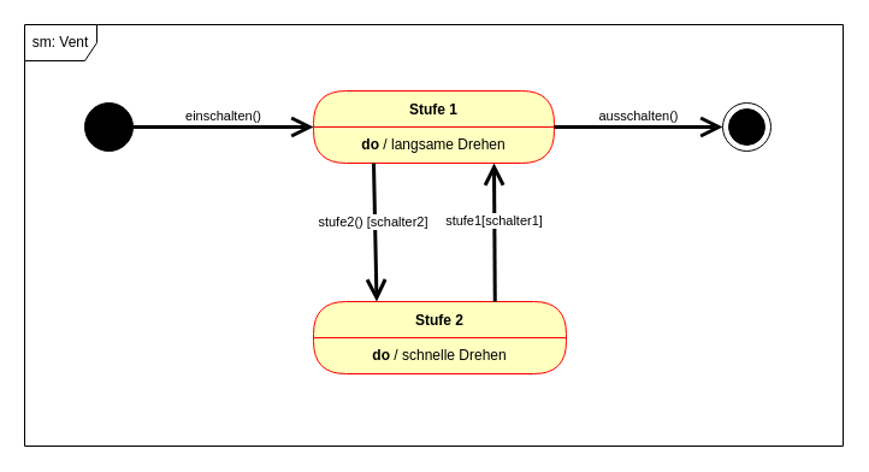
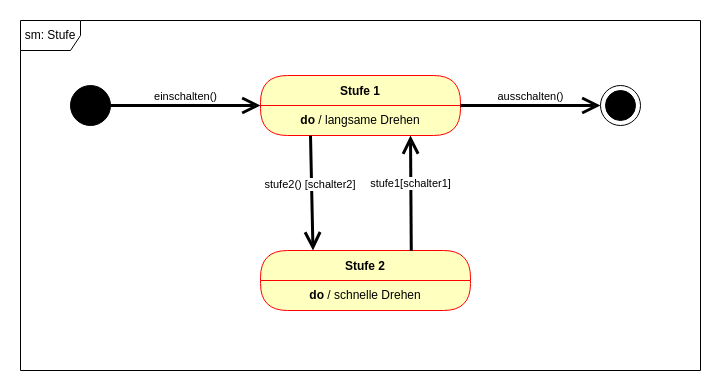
  <mxCell id="0" />
  <mxCell id="1" parent="0" />
  <mxCell id="2" value="Stufe 1" style="swimlane;fontStyle=1;align=center;verticalAlign=middle;childLayout=stackLayout;horizontal=1;startSize=30;horizontalStack=0;resizeParent=0;resizeLast=1;container=0;fontColor=#000000;collapsible=0;rounded=1;arcSize=30;strokeColor=#ff0000;fillColor=#ffffc0;swimlaneFillColor=#ffffc0;dropTarget=0;" vertex="1" parent="1"><mxGeometry x="260" y="75" width="200" height="60" as="geometry" /></mxCell>
  <mxCell id="3" value="&lt;b&gt;do &lt;/b&gt;/ langsame Drehen" style="text;html=1;strokeColor=none;fillColor=none;align=center;verticalAlign=middle;spacingLeft=4;spacingRight=4;whiteSpace=wrap;overflow=hidden;rotatable=0;fontColor=#000000;" vertex="1" parent="2"><mxGeometry y="30" width="200" height="30" as="geometry" /></mxCell>
  <mxCell id="4" value="Stufe 2" style="swimlane;fontStyle=1;align=center;verticalAlign=middle;childLayout=stackLayout;horizontal=1;startSize=30;horizontalStack=0;resizeParent=0;resizeLast=1;container=0;fontColor=#000000;collapsible=0;rounded=1;arcSize=30;strokeColor=#ff0000;fillColor=#ffffc0;swimlaneFillColor=#ffffc0;dropTarget=0;" vertex="1" parent="1"><mxGeometry x="260" y="250" width="210" height="60" as="geometry" /></mxCell>
  <mxCell id="5" value="&lt;b&gt;do &lt;/b&gt;/ schnelle Drehen" style="text;html=1;strokeColor=none;fillColor=none;align=center;verticalAlign=middle;spacingLeft=4;spacingRight=4;whiteSpace=wrap;overflow=hidden;rotatable=0;fontColor=#000000;" vertex="1" parent="4"><mxGeometry y="30" width="210" height="30" as="geometry" /></mxCell>
  <mxCell id="6" value="einschalten()" style="edgeStyle=none;html=1;endArrow=open;endSize=12;strokeWidth=3;verticalAlign=bottom;entryX=0;entryY=0;entryDx=0;entryDy=0;exitX=1;exitY=0.5;exitDx=0;exitDy=0;" edge="1" parent="1" target="3"><mxGeometry width="160" relative="1" as="geometry"><mxPoint x="110" y="105" as="sourcePoint" /><mxPoint x="270" y="104.5" as="targetPoint" /></mxGeometry></mxCell>
  <mxCell id="7" value="" style="shape=mxgraph.sysml.actFinal;html=1;verticalLabelPosition=bottom;labelBackgroundColor=#ffffff;verticalAlign=top;" vertex="1" parent="1"><mxGeometry x="600" y="85" width="40" height="40" as="geometry" /></mxCell>
  <mxCell id="8" value="" style="shape=ellipse;html=1;fillColor=strokeColor;fontSize=18;fontColor=#ffffff;" vertex="1" parent="1"><mxGeometry x="70" y="85" width="40" height="40" as="geometry" /></mxCell>
  <mxCell id="9" value="ausschalten()" style="edgeStyle=none;html=1;endArrow=open;endSize=12;strokeWidth=3;verticalAlign=bottom;entryX=0;entryY=0.5;entryDx=0;entryDy=0;entryPerimeter=0;" edge="1" parent="1" target="7"><mxGeometry width="160" relative="1" as="geometry"><mxPoint x="460" y="105" as="sourcePoint" /><mxPoint x="570" y="104.5" as="targetPoint" /></mxGeometry></mxCell>
  <mxCell id="10" value="stufe2() [schalter2]&amp;nbsp;" style="edgeStyle=none;html=1;endArrow=open;endSize=12;strokeWidth=3;verticalAlign=bottom;exitX=0.25;exitY=1;exitDx=0;exitDy=0;entryX=0.25;entryY=0;entryDx=0;entryDy=0;" edge="1" parent="1" source="3" target="4"><mxGeometry width="160" relative="1" as="geometry"><mxPoint x="230" y="200" as="sourcePoint" /><mxPoint x="310" y="230" as="targetPoint" /></mxGeometry></mxCell>
  <mxCell id="11" value="stufe1[schalter1]" style="edgeStyle=none;html=1;endArrow=open;endSize=12;strokeWidth=3;verticalAlign=bottom;entryX=0.75;entryY=1;entryDx=0;entryDy=0;exitX=0.718;exitY=0.003;exitDx=0;exitDy=0;exitPerimeter=0;" edge="1" parent="1" source="4" target="3"><mxGeometry width="160" relative="1" as="geometry"><mxPoint x="408" y="240" as="sourcePoint" /><mxPoint x="610" y="115" as="targetPoint" /></mxGeometry></mxCell>
- <mxCell id="12" value="sm: Vent" style="shape=umlFrame;whiteSpace=wrap;html=1;" vertex="1" parent="1"><mxGeometry x="20" y="20" width="680" height="350" as="geometry" /></mxCell>
+ <mxCell id="12" value="sm: Stufe" style="shape=umlFrame;whiteSpace=wrap;html=1;" vertex="1" parent="1"><mxGeometry x="20" y="20" width="680" height="350" as="geometry" /></mxCell>
